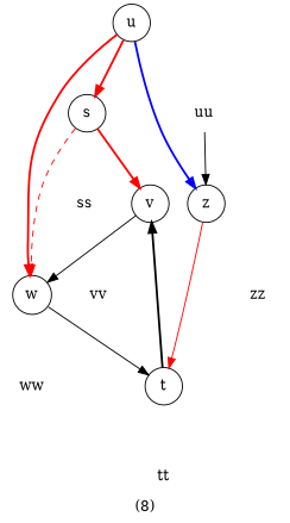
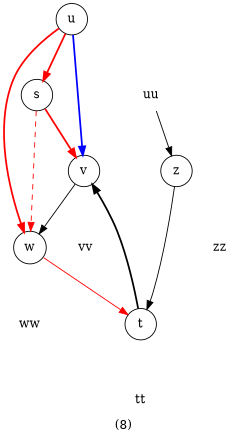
  digraph {
    label="(8)"
    lblstyle="below=-1cm"
    node [shape=circle texmode=math]
    edge [lblstyle=auto style=invis topath="bend left"]
    s [style="fill=green!20"]
    v [style="fill=blue!20"]
    w [style="fill=blue!20"]
-   ss [shape=none texlbl="\color{blue}$0$"]
    vv [shape=none texlbl="\color{blue}$7$"]
    t [style="fill=blue!20"]
    ww [shape=none texlbl="\color{blue}$3$"]
    u [style="fill=red!20"]
    z [style="fill=blue!20"]
    uu [shape=none texlbl="\color{blue}$2$"]
    zz [shape=none texlbl="\color{blue}$43$"]
    tt [shape=none texlbl="\color{blue}$43$"]
    s -> v [color=red label=" " style=bold texlbl="$7$" topath="bend right"]
    s -> w [color=red label=" " style=dashed texlbl="$4$"]
-   s -> ss [label=" " topath=""]
    v -> w [label=" " texlbl="$1$" style=""]
    v -> vv [label=" " topath=""]
-   w -> t [label=" " texlbl="$4$" style=""]
+   w -> t [label=" " texlbl="$4$" color=red style=""]
    w -> ww [label=" " topath=""]
    t -> v [label=" " style=bold texlbl="$0$"]
    t -> tt [label=" " topath=""]
    u -> s [color=red label=" " style=bold texlbl="$2$"]
    u -> w [color=red label=" " style=bold texlbl="$1$"]
-   u -> z [color=blue label=" " style=bold texlbl="$3$"]
+   u -> v [color=blue label=" " style=bold texlbl="$3$"]
    u -> uu [label=" " topath=""]
-   z -> t [label=" " texlbl="$2$" color=red style=""]
+   z -> t [label=" " texlbl="$2$" style=""]
    z -> zz [label=" " topath=""]
    uu -> z [label=" " texlbl="$1$" topath="bend right" style=""]
  }
